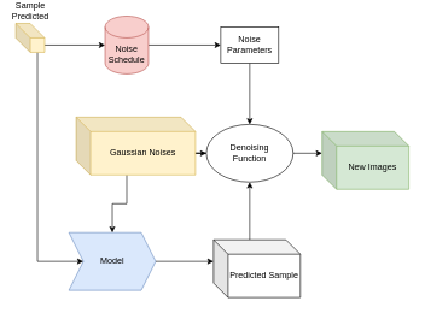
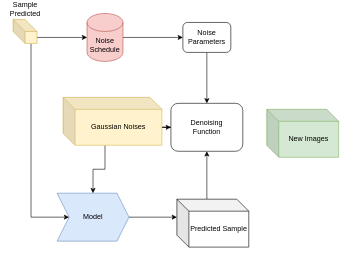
  <mxCell id="0" />
  <mxCell id="1" parent="0" />
  <mxCell id="2" value="Model" style="shape=step;perimeter=stepPerimeter;whiteSpace=wrap;html=1;fixedSize=1;labelBackgroundColor=none;fillColor=#dae8fc;strokeColor=#6c8ebf;" vertex="1" parent="1"><mxGeometry x="94" y="320" width="120" height="80" as="geometry" /></mxCell>
  <mxCell id="3" style="edgeStyle=orthogonalEdgeStyle;rounded=0;orthogonalLoop=1;jettySize=auto;html=1;exitX=0;exitY=0;exitDx=40;exitDy=30;exitPerimeter=0;entryX=0;entryY=0.5;entryDx=0;entryDy=0;entryPerimeter=0;" edge="1" parent="1" source="5" target="17"><mxGeometry relative="1" as="geometry"><mxPoint x="112.5" y="60" as="targetPoint" /></mxGeometry></mxCell>
  <mxCell id="4" style="edgeStyle=orthogonalEdgeStyle;rounded=0;orthogonalLoop=1;jettySize=auto;html=1;exitX=0;exitY=0;exitDx=30;exitDy=40;exitPerimeter=0;entryX=0;entryY=0.5;entryDx=0;entryDy=0;" edge="1" parent="1" source="5" target="2"><mxGeometry relative="1" as="geometry"><Array as="points"><mxPoint x="50" y="360" /></Array></mxGeometry></mxCell>
  <mxCell id="5" value="Sample Predicted" style="shape=cube;whiteSpace=wrap;html=1;boundedLbl=1;backgroundOutline=1;darkOpacity=0.05;darkOpacity2=0.1;labelPosition=center;verticalLabelPosition=top;align=center;verticalAlign=bottom;fillColor=#fff2cc;strokeColor=#d6b656;" vertex="1" parent="1"><mxGeometry x="20.5" y="30" width="40" height="40" as="geometry" /></mxCell>
  <mxCell id="6" style="edgeStyle=orthogonalEdgeStyle;rounded=0;orthogonalLoop=1;jettySize=auto;html=1;exitX=0;exitY=0;exitDx=120;exitDy=50;exitPerimeter=0;entryX=0;entryY=0.5;entryDx=0;entryDy=0;" edge="1" parent="1" source="8" target="14"><mxGeometry relative="1" as="geometry" /></mxCell>
  <mxCell id="7" style="edgeStyle=orthogonalEdgeStyle;rounded=0;orthogonalLoop=1;jettySize=auto;html=1;exitX=0;exitY=0;exitDx=70;exitDy=80;exitPerimeter=0;entryX=0.5;entryY=0;entryDx=0;entryDy=0;" edge="1" parent="1" source="8" target="2"><mxGeometry relative="1" as="geometry" /></mxCell>
  <mxCell id="8" value="Gaussian Noises" style="shape=cube;whiteSpace=wrap;html=1;boundedLbl=1;backgroundOutline=1;darkOpacity=0.05;darkOpacity2=0.1;fillColor=#fff2cc;strokeColor=#d6b656;" vertex="1" parent="1"><mxGeometry x="104" y="160" width="165" height="80" as="geometry" /></mxCell>
  <mxCell id="9" style="edgeStyle=orthogonalEdgeStyle;rounded=0;orthogonalLoop=1;jettySize=auto;html=1;exitX=0;exitY=0;exitDx=50;exitDy=0;exitPerimeter=0;entryX=0.5;entryY=1;entryDx=0;entryDy=0;" edge="1" parent="1" source="10" target="14"><mxGeometry relative="1" as="geometry" /></mxCell>
  <mxCell id="10" value="Predicted Sample" style="shape=cube;whiteSpace=wrap;html=1;boundedLbl=1;backgroundOutline=1;darkOpacity=0.05;darkOpacity2=0.1;" vertex="1" parent="1"><mxGeometry x="294" y="330" width="120" height="80" as="geometry" /></mxCell>
  <mxCell id="11" style="edgeStyle=orthogonalEdgeStyle;rounded=0;orthogonalLoop=1;jettySize=auto;html=1;exitX=1;exitY=0.5;exitDx=0;exitDy=0;entryX=0;entryY=0;entryDx=0;entryDy=30;entryPerimeter=0;" edge="1" parent="1" source="2" target="10"><mxGeometry relative="1" as="geometry" /></mxCell>
  <mxCell id="12" style="edgeStyle=orthogonalEdgeStyle;rounded=0;orthogonalLoop=1;jettySize=auto;html=1;exitX=1;exitY=0.5;exitDx=0;exitDy=0;exitPerimeter=0;entryX=0;entryY=0.5;entryDx=0;entryDy=0;" edge="1" parent="1" source="17" target="18"><mxGeometry relative="1" as="geometry"><mxPoint x="232.5" y="60" as="sourcePoint" /><mxPoint x="304" y="60" as="targetPoint" /></mxGeometry></mxCell>
  <mxCell id="13" style="edgeStyle=orthogonalEdgeStyle;rounded=0;orthogonalLoop=1;jettySize=auto;html=1;entryX=0.5;entryY=0;entryDx=0;entryDy=0;exitX=0.5;exitY=1;exitDx=0;exitDy=0;" edge="1" parent="1" source="18" target="14"><mxGeometry relative="1" as="geometry"><mxPoint x="344" y="120" as="sourcePoint" /></mxGeometry></mxCell>
- <mxCell id="14" value="Denoising&lt;br&gt;Function" style="ellipse;whiteSpace=wrap;html=1;" vertex="1" parent="1"><mxGeometry x="284" y="170" width="120" height="80" as="geometry" /></mxCell>
+ <mxCell id="14" value="Denoising&lt;br&gt;Function" style="whiteSpace=wrap;html=1;rounded=1;" vertex="1" parent="1"><mxGeometry x="284" y="170" width="120" height="80" as="geometry" /></mxCell>
  <mxCell id="15" value="New Images" style="shape=cube;whiteSpace=wrap;html=1;boundedLbl=1;backgroundOutline=1;darkOpacity=0.05;darkOpacity2=0.1;fillColor=#d5e8d4;strokeColor=#82b366;" vertex="1" parent="1"><mxGeometry x="444" y="180" width="120" height="80" as="geometry" /></mxCell>
- <mxCell id="16" style="edgeStyle=orthogonalEdgeStyle;rounded=0;orthogonalLoop=1;jettySize=auto;html=1;exitX=1;exitY=0.5;exitDx=0;exitDy=0;entryX=0;entryY=0;entryDx=0;entryDy=30;entryPerimeter=0;" edge="1" parent="1" source="14" target="15"><mxGeometry relative="1" as="geometry" /></mxCell>
  <mxCell id="17" value="Noise Schedule" style="shape=cylinder3;whiteSpace=wrap;html=1;boundedLbl=1;backgroundOutline=1;size=15;fillColor=#f8cecc;strokeColor=#b85450;" vertex="1" parent="1"><mxGeometry x="144" y="20" width="60" height="80" as="geometry" /></mxCell>
- <mxCell id="18" value="Noise Parameters" style="rounded=0;whiteSpace=wrap;html=1;" vertex="1" parent="1"><mxGeometry x="304" y="35" width="80" height="50" as="geometry" /></mxCell>
+ <mxCell id="18" value="Noise Parameters" style="whiteSpace=wrap;html=1;rounded=1;" vertex="1" parent="1"><mxGeometry x="304" y="35" width="80" height="50" as="geometry" /></mxCell>
